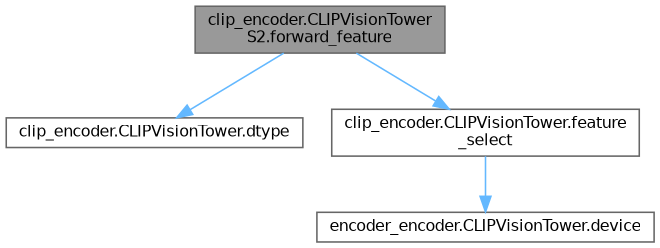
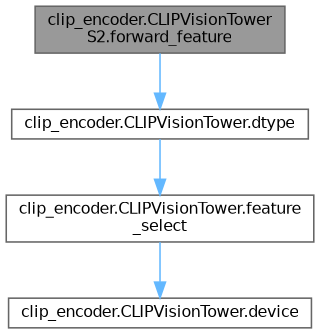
  digraph {
    rankdir=TB
    node [color=grey40 fillcolor=white fontname=Helvetica fontsize=10 shape=box style=filled]
    edge [color=steelblue1 fontname=Helvetica fontsize=10 labelfontname=Helvetica labelfontsize=10 style=solid]
    n1 [color=gray40 fillcolor=grey60 fontcolor=black height=0.2 label="clip_encoder.CLIPVisionTower\lS2.forward_feature" width=0.4]
    n2 [height=0.2 label="clip_encoder.CLIPVisionTower.dtype" width=0.4]
    n3 [height=0.2 label="clip_encoder.CLIPVisionTower.feature\l_select" width=0.4]
-   n4 [height=0.2 label="encoder_encoder.CLIPVisionTower.device" width=0.4]
+   n4 [height=0.2 label="clip_encoder.CLIPVisionTower.device" width=0.4]
    n1 -> n2
-   n1 -> n3
+   n2 -> n3
    n3 -> n4
  }
